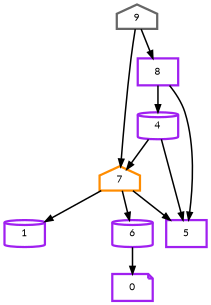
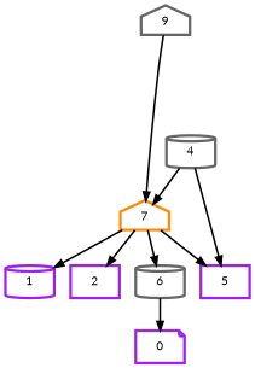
  digraph {
    fontname=Lato
    node [color=purple fontname=Lato penwidth=3 shape=cylinder]
    edge [fontname=Lato penwidth=2]
    n1 [label=0 shape=note]
    n2 [label=1]
-   n4 [label=4]
+   n3 [label=2 shape=box]
+   n4 [color=gray40 label=4]
    n5 [label=5 shape=box]
    n6 [color=darkorange label=7 shape=house]
-   n7 [label=6]
-   n8 [label=8 shape=box]
+   n7 [color=gray40 label=6]
    n9 [color=gray40 label=9 shape=house]
    n4 -> n5
    n4 -> n6
    n6 -> n2
+   n6 -> n3
    n6 -> n5
    n6 -> n7
    n7 -> n1
-   n8 -> n4
-   n8 -> n5
    n9 -> n6
-   n9 -> n8
  }
